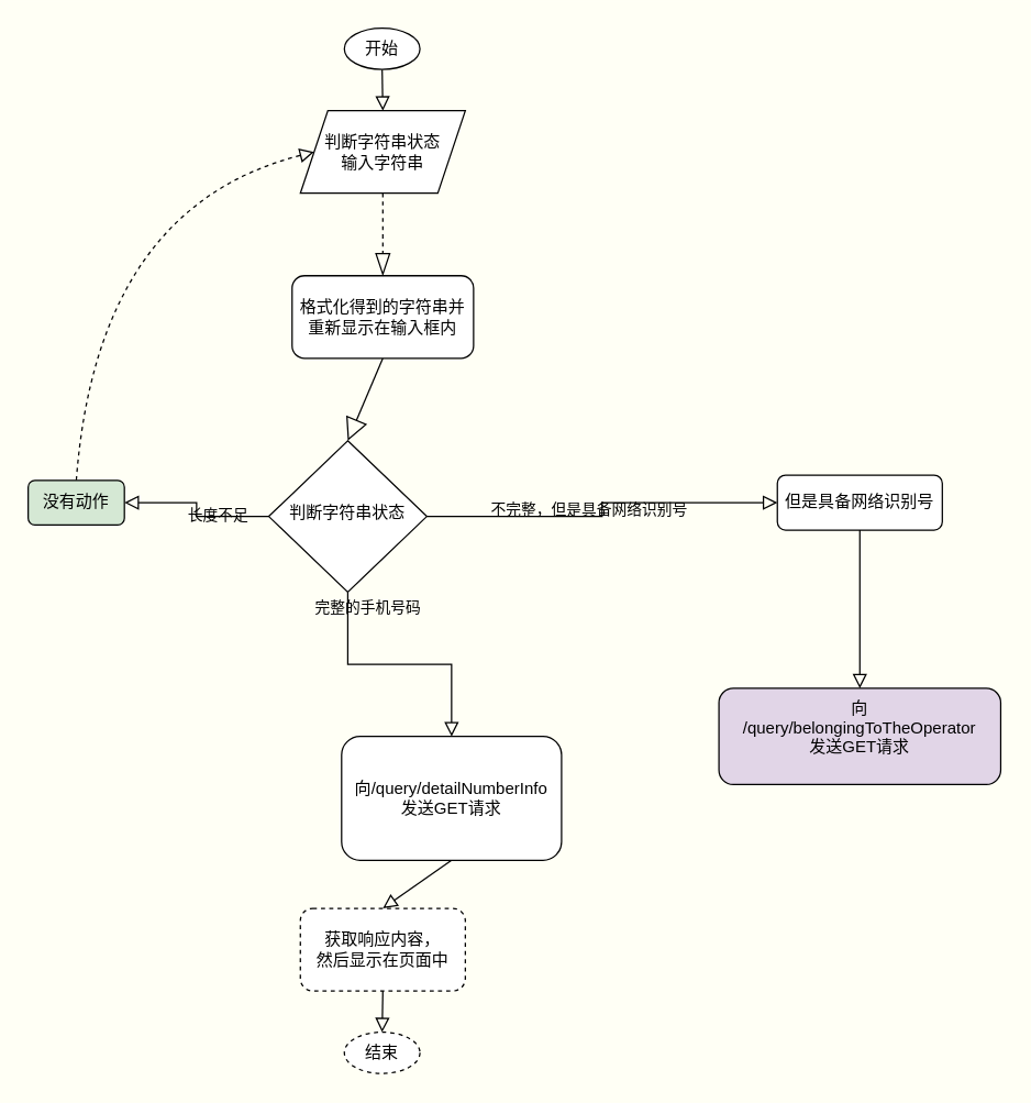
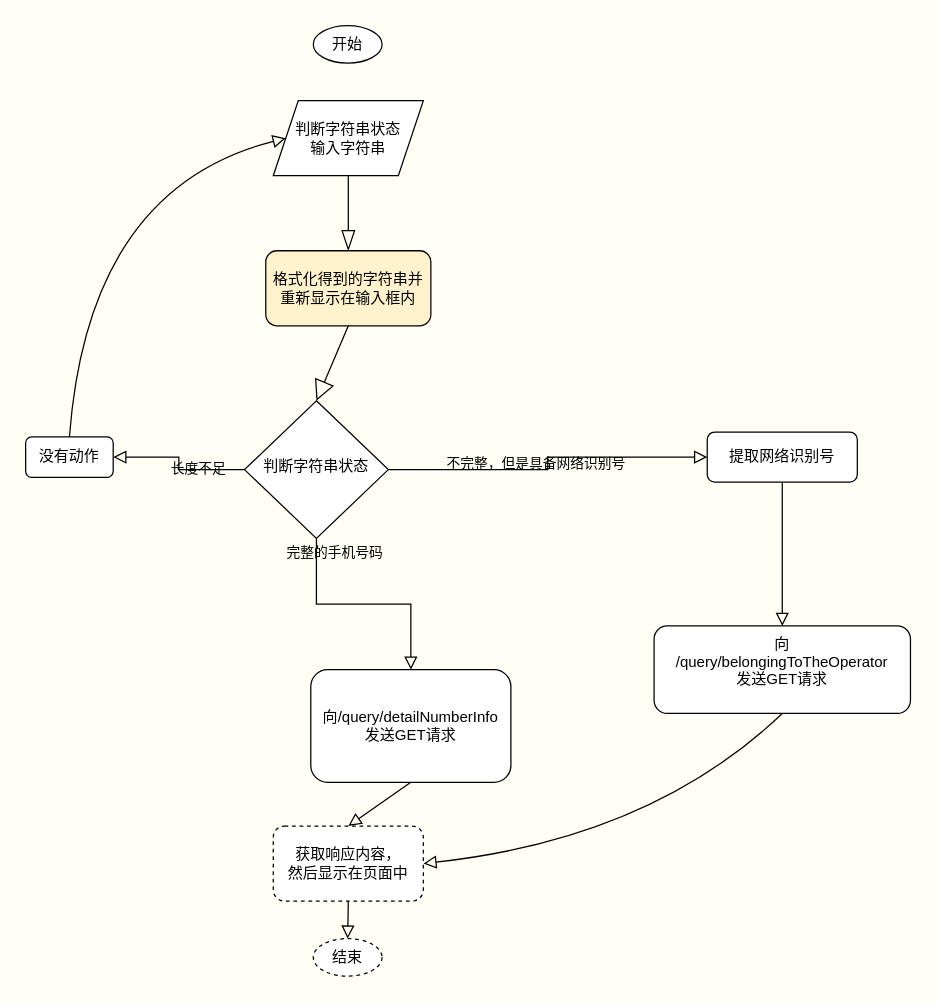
  <mxCell id="0" />
  <mxCell id="1" parent="0" />
  <mxCell id="2" value="完整的手机号码" style="rounded=0;html=1;jettySize=auto;orthogonalLoop=1;fontSize=11;endArrow=block;endFill=0;endSize=8;strokeWidth=1;shadow=0;labelBackgroundColor=none;edgeStyle=orthogonalEdgeStyle;entryX=0.5;entryY=0;entryDx=0;entryDy=0;" parent="1" source="4" target="11" edge="1"><mxGeometry x="-0.255" y="42" relative="1" as="geometry"><mxPoint as="offset" /><mxPoint x="200" y="540" as="targetPoint" /></mxGeometry></mxCell>
  <mxCell id="3" value="不完整，但是具备网络识别号" style="edgeStyle=orthogonalEdgeStyle;rounded=0;html=1;jettySize=auto;orthogonalLoop=1;fontSize=11;endArrow=block;endFill=0;endSize=8;strokeWidth=1;shadow=0;labelBackgroundColor=none;" parent="1" source="4" target="6" edge="1"><mxGeometry y="10" relative="1" as="geometry"><mxPoint as="offset" /></mxGeometry></mxCell>
  <mxCell id="4" value="判断字符串状态" style="rhombus;whiteSpace=wrap;html=1;shadow=0;fontFamily=Helvetica;fontSize=12;align=center;strokeWidth=1;spacing=6;spacingTop=-4;" parent="1" vertex="1"><mxGeometry x="195" y="320" width="115" height="110" as="geometry" /></mxCell>
  <mxCell id="5" style="edgeStyle=none;curved=1;rounded=0;orthogonalLoop=1;jettySize=auto;html=1;exitX=0.5;exitY=1;exitDx=0;exitDy=0;entryX=0.5;entryY=0;entryDx=0;entryDy=0;endArrow=block;startSize=14;endSize=8;sourcePerimeterSpacing=8;targetPerimeterSpacing=8;labelBackgroundColor=none;endFill=0;strokeWidth=1;shadow=0;" parent="1" source="6" target="13" edge="1"><mxGeometry relative="1" as="geometry" /></mxCell>
- <mxCell id="6" value="但是具备网络识别号" style="rounded=1;whiteSpace=wrap;html=1;fontSize=12;glass=0;strokeWidth=1;shadow=0;" parent="1" vertex="1"><mxGeometry x="565" y="345" width="120" height="40" as="geometry" /></mxCell>
+ <mxCell id="6" value="提取网络识别号" style="rounded=1;whiteSpace=wrap;html=1;fontSize=12;glass=0;strokeWidth=1;shadow=0;" parent="1" vertex="1"><mxGeometry x="565" y="345" width="120" height="40" as="geometry" /></mxCell>
  <mxCell id="7" style="edgeStyle=none;curved=1;rounded=0;orthogonalLoop=1;jettySize=auto;html=1;exitX=0.5;exitY=1;exitDx=0;exitDy=0;entryX=0.5;entryY=0;entryDx=0;entryDy=0;endArrow=block;startSize=14;endSize=14;sourcePerimeterSpacing=8;targetPerimeterSpacing=8;endFill=0;" parent="1" source="8" target="4" edge="1"><mxGeometry relative="1" as="geometry" /></mxCell>
- <mxCell id="8" value="格式化得到的字符串并重新显示在输入框内" style="rounded=1;whiteSpace=wrap;html=1;" parent="1" vertex="1"><mxGeometry x="212" y="200" width="132" height="60" as="geometry" /></mxCell>
+ <mxCell id="8" value="格式化得到的字符串并重新显示在输入框内" style="rounded=1;whiteSpace=wrap;html=1;fillColor=#fff2cc;" parent="1" vertex="1"><mxGeometry x="212" y="200" width="132" height="60" as="geometry" /></mxCell>
  <mxCell id="9" value="长度不足" style="edgeStyle=orthogonalEdgeStyle;rounded=0;html=1;jettySize=auto;orthogonalLoop=1;fontSize=11;endArrow=block;endFill=0;endSize=8;strokeWidth=1;shadow=0;labelBackgroundColor=none;exitX=0;exitY=0.5;exitDx=0;exitDy=0;spacing=0;spacingTop=8;entryX=1;entryY=0.5;entryDx=0;entryDy=0;" parent="1" source="4" target="20" edge="1"><mxGeometry y="-15" relative="1" as="geometry"><mxPoint as="offset" /><mxPoint x="110" y="430" as="sourcePoint" /><mxPoint x="60" y="365" as="targetPoint" /></mxGeometry></mxCell>
  <mxCell id="10" style="edgeStyle=none;curved=1;rounded=0;orthogonalLoop=1;jettySize=auto;html=1;exitX=0.5;exitY=1;exitDx=0;exitDy=0;entryX=0.5;entryY=0;entryDx=0;entryDy=0;endArrow=block;startSize=14;endSize=8;sourcePerimeterSpacing=8;targetPerimeterSpacing=8;labelBackgroundColor=none;endFill=0;strokeWidth=1;shadow=0;" parent="1" source="11" target="14" edge="1"><mxGeometry relative="1" as="geometry" /></mxCell>
  <mxCell id="11" value="向/query/detailNumberInfo&#10;发送GET请求" style="rounded=1;whiteSpace=wrap;" parent="1" vertex="1"><mxGeometry x="248" y="535" width="160" height="90" as="geometry" /></mxCell>
- <mxCell id="13" value="向&#10;/query/belongingToTheOperator&#10;发送GET请求&#10;" style="rounded=1;fillColor=#e1d5e7;" parent="1" vertex="1"><mxGeometry x="522.5" y="500" width="205" height="70" as="geometry" /></mxCell>
+ <mxCell id="12" style="edgeStyle=none;curved=1;rounded=0;orthogonalLoop=1;jettySize=auto;html=1;exitX=0.5;exitY=1;exitDx=0;exitDy=0;entryX=1;entryY=0.5;entryDx=0;entryDy=0;endArrow=block;startSize=14;endSize=8;sourcePerimeterSpacing=8;targetPerimeterSpacing=8;labelBackgroundColor=none;endFill=0;strokeWidth=1;shadow=0;" parent="1" source="13" target="14" edge="1"><mxGeometry relative="1" as="geometry"><Array as="points"><mxPoint x="520" y="670" /></Array></mxGeometry></mxCell>
+ <mxCell id="13" value="向&#10;/query/belongingToTheOperator&#10;发送GET请求&#10;" style="rounded=1;" parent="1" vertex="1"><mxGeometry x="522.5" y="500" width="205" height="70" as="geometry" /></mxCell>
  <mxCell id="14" value="获取响应内容，&lt;br&gt;然后显示在页面中" style="rounded=1;whiteSpace=wrap;html=1;dashed=1;" parent="1" vertex="1"><mxGeometry x="218" y="660" width="120" height="60" as="geometry" /></mxCell>
- <mxCell id="15" style="edgeStyle=none;curved=1;rounded=0;orthogonalLoop=1;jettySize=auto;html=1;exitX=0.5;exitY=1;exitDx=0;exitDy=0;entryX=0.5;entryY=0;entryDx=0;entryDy=0;endArrow=block;startSize=14;endSize=8;sourcePerimeterSpacing=8;targetPerimeterSpacing=8;labelBackgroundColor=none;endFill=0;strokeWidth=1;shadow=0;" parent="1" source="16" target="18" edge="1"><mxGeometry relative="1" as="geometry" /></mxCell>
  <mxCell id="16" value="开始" style="ellipse;whiteSpace=wrap;html=1;" parent="1" vertex="1"><mxGeometry x="250" y="20" width="55" height="30" as="geometry" /></mxCell>
- <mxCell id="17" style="edgeStyle=none;curved=1;rounded=0;orthogonalLoop=1;jettySize=auto;html=1;exitX=0.5;exitY=1;exitDx=0;exitDy=0;entryX=0.5;entryY=0;entryDx=0;entryDy=0;endArrow=blockThin;startSize=14;endSize=14;sourcePerimeterSpacing=8;targetPerimeterSpacing=8;endFill=0;dashed=1;" parent="1" source="18" target="8" edge="1"><mxGeometry relative="1" as="geometry" /></mxCell>
+ <mxCell id="17" style="edgeStyle=none;curved=1;rounded=0;orthogonalLoop=1;jettySize=auto;html=1;exitX=0.5;exitY=1;exitDx=0;exitDy=0;entryX=0.5;entryY=0;entryDx=0;entryDy=0;endArrow=blockThin;startSize=14;endSize=14;sourcePerimeterSpacing=8;targetPerimeterSpacing=8;endFill=0;" parent="1" source="18" target="8" edge="1"><mxGeometry relative="1" as="geometry" /></mxCell>
  <mxCell id="18" value="判断字符串状态&lt;br&gt;输入字符串" style="shape=parallelogram;perimeter=parallelogramPerimeter;whiteSpace=wrap;html=1;fixedSize=1;" parent="1" vertex="1"><mxGeometry x="218" y="80" width="120" height="60" as="geometry" /></mxCell>
- <mxCell id="19" style="edgeStyle=none;orthogonalLoop=1;jettySize=auto;html=1;exitX=0.5;exitY=0;exitDx=0;exitDy=0;entryX=0;entryY=0.5;entryDx=0;entryDy=0;endArrow=block;startSize=14;endSize=8;sourcePerimeterSpacing=8;targetPerimeterSpacing=8;labelBackgroundColor=none;endFill=0;strokeWidth=1;shadow=0;curved=1;dashed=1;" parent="1" source="20" target="18" edge="1"><mxGeometry relative="1" as="geometry"><Array as="points"><mxPoint x="70" y="150" /></Array></mxGeometry></mxCell>
- <mxCell id="20" value="没有动作" style="rounded=1;whiteSpace=wrap;html=1;fillColor=#d5e8d4;" parent="1" vertex="1"><mxGeometry x="20" y="348.75" width="70" height="32.5" as="geometry" /></mxCell>
+ <mxCell id="19" style="edgeStyle=none;orthogonalLoop=1;jettySize=auto;html=1;exitX=0.5;exitY=0;exitDx=0;exitDy=0;entryX=0;entryY=0.5;entryDx=0;entryDy=0;endArrow=block;startSize=14;endSize=8;sourcePerimeterSpacing=8;targetPerimeterSpacing=8;labelBackgroundColor=none;endFill=0;strokeWidth=1;shadow=0;curved=1;" parent="1" source="20" target="18" edge="1"><mxGeometry relative="1" as="geometry"><Array as="points"><mxPoint x="70" y="150" /></Array></mxGeometry></mxCell>
+ <mxCell id="20" value="没有动作" style="rounded=1;whiteSpace=wrap;html=1;" parent="1" vertex="1"><mxGeometry x="20" y="348.75" width="70" height="32.5" as="geometry" /></mxCell>
  <mxCell id="21" value="结束" style="ellipse;whiteSpace=wrap;html=1;dashed=1;" parent="1" vertex="1"><mxGeometry x="250" y="750" width="55" height="30" as="geometry" /></mxCell>
  <mxCell id="22" style="edgeStyle=none;curved=1;rounded=0;orthogonalLoop=1;jettySize=auto;html=1;exitX=0.5;exitY=1;exitDx=0;exitDy=0;entryX=0.5;entryY=0;entryDx=0;entryDy=0;endArrow=block;startSize=14;endSize=8;sourcePerimeterSpacing=8;targetPerimeterSpacing=8;labelBackgroundColor=none;endFill=0;strokeWidth=1;shadow=0;" parent="1" source="14" target="21" edge="1"><mxGeometry relative="1" as="geometry"><mxPoint x="380" y="800" as="sourcePoint" /><mxPoint x="380" y="830" as="targetPoint" /></mxGeometry></mxCell>
